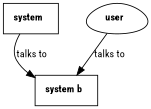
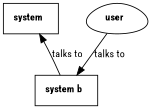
  digraph {
    compound=true
    fontname="Roboto Condensed"
    node [fontname="Roboto Condensed" fontsize=12 shape=box]
    edge [fontname="Roboto Condensed" fontsize=12]
    n1 [label=< <b>system</b>   >]
    n2 [label=< <b>system b</b>   >]
    n3 [label=< <b>user</b>   > shape=egg]
-   n1 -> n2 [label="talks to"]
+   n2 -> n1 [label="talks to"]
    n3 -> n2 [label="talks to"]
  }
